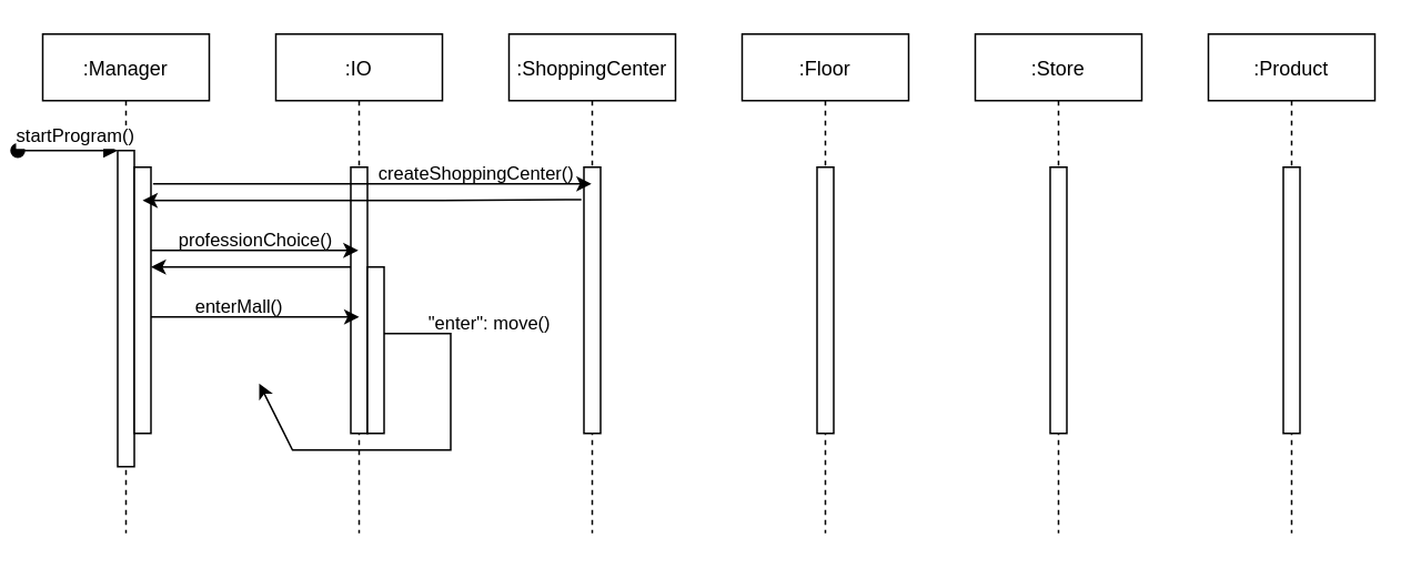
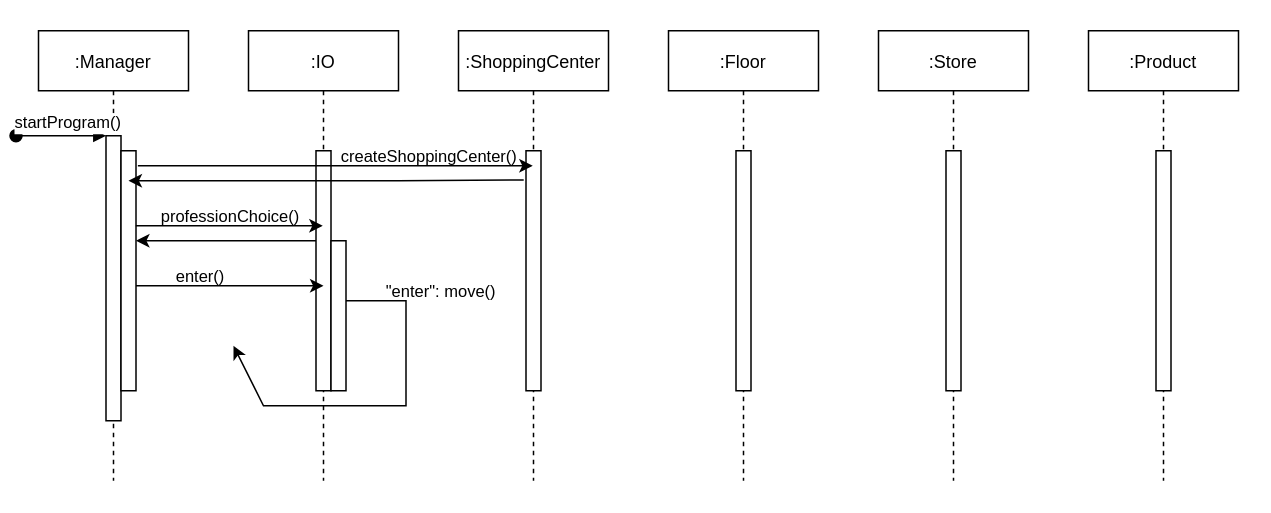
  <mxCell id="0" />
  <mxCell id="1" parent="0" />
  <mxCell id="2" value=":Manager" style="shape=umlLifeline;perimeter=lifelinePerimeter;container=1;collapsible=0;recursiveResize=0;rounded=0;shadow=0;strokeWidth=1;" parent="1" vertex="1"><mxGeometry x="20" y="20" width="100" height="300" as="geometry" /></mxCell>
  <mxCell id="3" value="" style="points=[];perimeter=orthogonalPerimeter;rounded=0;shadow=0;strokeWidth=1;" parent="2" vertex="1"><mxGeometry x="45" y="70" width="10" height="190" as="geometry" /></mxCell>
  <mxCell id="4" value="startProgram()" style="verticalAlign=bottom;startArrow=oval;endArrow=block;startSize=8;shadow=0;strokeWidth=1;" parent="2" target="3" edge="1"><mxGeometry x="0.167" relative="1" as="geometry"><mxPoint x="-15" y="70" as="sourcePoint" /><mxPoint as="offset" /></mxGeometry></mxCell>
  <mxCell id="5" value="" style="points=[];perimeter=orthogonalPerimeter;rounded=0;shadow=0;strokeWidth=1;" vertex="1" parent="2"><mxGeometry x="55" y="80" width="10" height="160" as="geometry" /></mxCell>
  <mxCell id="6" value="" style="endArrow=none;html=1;rounded=0;exitX=1.124;exitY=0.062;exitDx=0;exitDy=0;exitPerimeter=0;endFill=0;startArrow=classic;startFill=1;" edge="1" parent="2"><mxGeometry width="50" height="50" relative="1" as="geometry"><mxPoint x="65.0" y="140.0" as="sourcePoint" /><mxPoint x="185" y="140" as="targetPoint" /><Array as="points"><mxPoint x="148.76" y="140.08" /></Array></mxGeometry></mxCell>
  <mxCell id="7" value=":ShoppingCenter" style="shape=umlLifeline;perimeter=lifelinePerimeter;container=1;collapsible=0;recursiveResize=0;rounded=0;shadow=0;strokeWidth=1;" parent="1" vertex="1"><mxGeometry x="300" y="20" width="100" height="300" as="geometry" /></mxCell>
  <mxCell id="8" value="" style="points=[];perimeter=orthogonalPerimeter;rounded=0;shadow=0;strokeWidth=1;" parent="7" vertex="1"><mxGeometry x="45" y="80" width="10" height="160" as="geometry" /></mxCell>
  <mxCell id="9" value="&lt;span style=&quot;color: rgb(0 , 0 , 0) ; font-family: &amp;#34;helvetica&amp;#34; ; font-size: 11px ; font-style: normal ; font-weight: 400 ; letter-spacing: normal ; text-align: center ; text-indent: 0px ; text-transform: none ; word-spacing: 0px ; background-color: rgb(255 , 255 , 255) ; display: inline ; float: none&quot;&gt;createShoppingCenter()&lt;/span&gt;" style="text;whiteSpace=wrap;html=1;" vertex="1" parent="7"><mxGeometry x="-80" y="70" width="100" height="30" as="geometry" /></mxCell>
  <mxCell id="10" value="" style="endArrow=classic;html=1;rounded=0;" edge="1" parent="7"><mxGeometry width="50" height="50" relative="1" as="geometry"><mxPoint x="-80" y="180" as="sourcePoint" /><mxPoint x="-150" y="210" as="targetPoint" /><Array as="points"><mxPoint x="-55" y="180" /><mxPoint x="-35" y="180" /><mxPoint x="-35" y="220" /><mxPoint x="-35" y="250" /><mxPoint x="-130" y="250" /></Array></mxGeometry></mxCell>
  <mxCell id="11" value=":IO" style="shape=umlLifeline;perimeter=lifelinePerimeter;container=1;collapsible=0;recursiveResize=0;rounded=0;shadow=0;strokeWidth=1;" vertex="1" parent="1"><mxGeometry x="160" y="20" width="100" height="300" as="geometry" /></mxCell>
  <mxCell id="12" value="" style="points=[];perimeter=orthogonalPerimeter;rounded=0;shadow=0;strokeWidth=1;" vertex="1" parent="11"><mxGeometry x="45" y="80" width="10" height="160" as="geometry" /></mxCell>
  <mxCell id="13" value="" style="endArrow=classic;html=1;rounded=0;" edge="1" parent="11"><mxGeometry width="50" height="50" relative="1" as="geometry"><mxPoint x="-75" y="170" as="sourcePoint" /><mxPoint x="50" y="170" as="targetPoint" /><Array as="points"><mxPoint x="-50" y="170" /><mxPoint x="-30" y="170" /></Array></mxGeometry></mxCell>
  <mxCell id="14" value="" style="points=[];perimeter=orthogonalPerimeter;rounded=0;shadow=0;strokeWidth=1;" vertex="1" parent="11"><mxGeometry x="55" y="140" width="10" height="100" as="geometry" /></mxCell>
  <mxCell id="15" value=":Floor" style="shape=umlLifeline;perimeter=lifelinePerimeter;container=1;collapsible=0;recursiveResize=0;rounded=0;shadow=0;strokeWidth=1;" vertex="1" parent="1"><mxGeometry x="440" y="20" width="100" height="300" as="geometry" /></mxCell>
  <mxCell id="16" value="" style="points=[];perimeter=orthogonalPerimeter;rounded=0;shadow=0;strokeWidth=1;" vertex="1" parent="15"><mxGeometry x="45" y="80" width="10" height="160" as="geometry" /></mxCell>
  <mxCell id="17" value=":Store" style="shape=umlLifeline;perimeter=lifelinePerimeter;container=1;collapsible=0;recursiveResize=0;rounded=0;shadow=0;strokeWidth=1;" vertex="1" parent="1"><mxGeometry x="580" y="20" width="100" height="300" as="geometry" /></mxCell>
  <mxCell id="18" value="" style="points=[];perimeter=orthogonalPerimeter;rounded=0;shadow=0;strokeWidth=1;" vertex="1" parent="17"><mxGeometry x="45" y="80" width="10" height="160" as="geometry" /></mxCell>
  <mxCell id="19" value=":Product" style="shape=umlLifeline;perimeter=lifelinePerimeter;container=1;collapsible=0;recursiveResize=0;rounded=0;shadow=0;strokeWidth=1;" vertex="1" parent="1"><mxGeometry x="720" y="20" width="100" height="300" as="geometry" /></mxCell>
  <mxCell id="20" value="" style="points=[];perimeter=orthogonalPerimeter;rounded=0;shadow=0;strokeWidth=1;" vertex="1" parent="19"><mxGeometry x="45" y="80" width="10" height="160" as="geometry" /></mxCell>
  <mxCell id="21" value="" style="endArrow=classic;html=1;rounded=0;exitX=1.124;exitY=0.062;exitDx=0;exitDy=0;exitPerimeter=0;" edge="1" parent="1" source="5" target="7"><mxGeometry width="50" height="50" relative="1" as="geometry"><mxPoint x="90" y="110" as="sourcePoint" /><mxPoint x="380" y="170" as="targetPoint" /><Array as="points"><mxPoint x="250" y="110" /></Array></mxGeometry></mxCell>
  <mxCell id="22" value="" style="endArrow=classic;html=1;rounded=0;entryX=0.5;entryY=0.125;entryDx=0;entryDy=0;entryPerimeter=0;exitX=-0.152;exitY=0.122;exitDx=0;exitDy=0;exitPerimeter=0;" edge="1" parent="1" source="8" target="5"><mxGeometry width="50" height="50" relative="1" as="geometry"><mxPoint x="340" y="120" as="sourcePoint" /><mxPoint x="90" y="120" as="targetPoint" /><Array as="points"><mxPoint x="260" y="120" /></Array></mxGeometry></mxCell>
  <mxCell id="23" value="" style="endArrow=classic;html=1;rounded=0;exitX=0.986;exitY=0.312;exitDx=0;exitDy=0;exitPerimeter=0;" edge="1" parent="1" source="5" target="11"><mxGeometry width="50" height="50" relative="1" as="geometry"><mxPoint x="90" y="150" as="sourcePoint" /><mxPoint x="80" y="150" as="targetPoint" /><Array as="points"><mxPoint x="110" y="150" /><mxPoint x="130" y="150" /></Array></mxGeometry></mxCell>
  <mxCell id="24" value="&lt;span style=&quot;color: rgb(0 , 0 , 0) ; font-family: &amp;#34;helvetica&amp;#34; ; font-size: 11px ; font-style: normal ; font-weight: 400 ; letter-spacing: normal ; text-align: center ; text-indent: 0px ; text-transform: none ; word-spacing: 0px ; background-color: rgb(255 , 255 , 255) ; display: inline ; float: none&quot;&gt;professionChoice()&lt;/span&gt;" style="text;whiteSpace=wrap;html=1;" vertex="1" parent="1"><mxGeometry x="100" y="130" width="140" height="30" as="geometry" /></mxCell>
- <mxCell id="25" value="&lt;span style=&quot;color: rgb(0 , 0 , 0) ; font-family: &amp;#34;helvetica&amp;#34; ; font-size: 11px ; font-style: normal ; font-weight: 400 ; letter-spacing: normal ; text-align: center ; text-indent: 0px ; text-transform: none ; word-spacing: 0px ; background-color: rgb(255 , 255 , 255) ; display: inline ; float: none&quot;&gt;enterMall()&lt;/span&gt;" style="text;whiteSpace=wrap;html=1;" vertex="1" parent="1"><mxGeometry x="110" y="170" width="60" height="30" as="geometry" /></mxCell>
+ <mxCell id="25" value="&lt;span style=&quot;color: rgb(0 , 0 , 0) ; font-family: &amp;#34;helvetica&amp;#34; ; font-size: 11px ; font-style: normal ; font-weight: 400 ; letter-spacing: normal ; text-align: center ; text-indent: 0px ; text-transform: none ; word-spacing: 0px ; background-color: rgb(255 , 255 , 255) ; display: inline ; float: none&quot;&gt;enter()&lt;/span&gt;" style="text;whiteSpace=wrap;html=1;" vertex="1" parent="1"><mxGeometry x="110" y="170" width="60" height="30" as="geometry" /></mxCell>
  <mxCell id="26" value="&lt;div style=&quot;text-align: center&quot;&gt;&lt;font face=&quot;helvetica&quot;&gt;&lt;span style=&quot;font-size: 11px ; background-color: rgb(255 , 255 , 255)&quot;&gt;&quot;enter&quot;: move()&lt;/span&gt;&lt;/font&gt;&lt;/div&gt;" style="text;whiteSpace=wrap;html=1;" vertex="1" parent="1"><mxGeometry x="250" y="180" width="80" height="30" as="geometry" /></mxCell>
